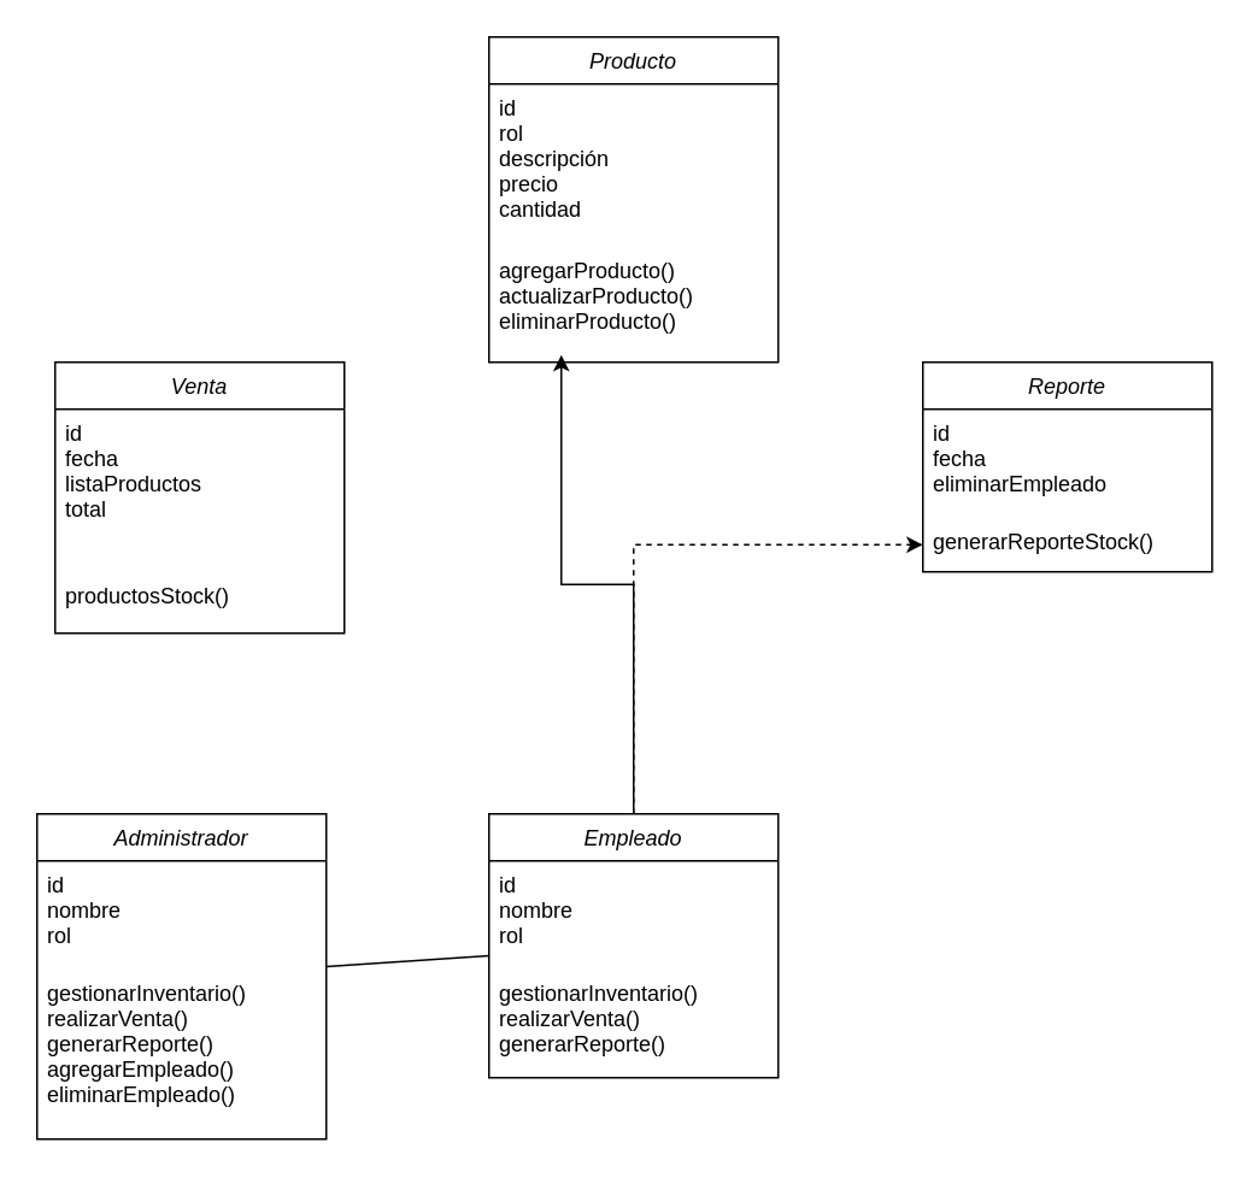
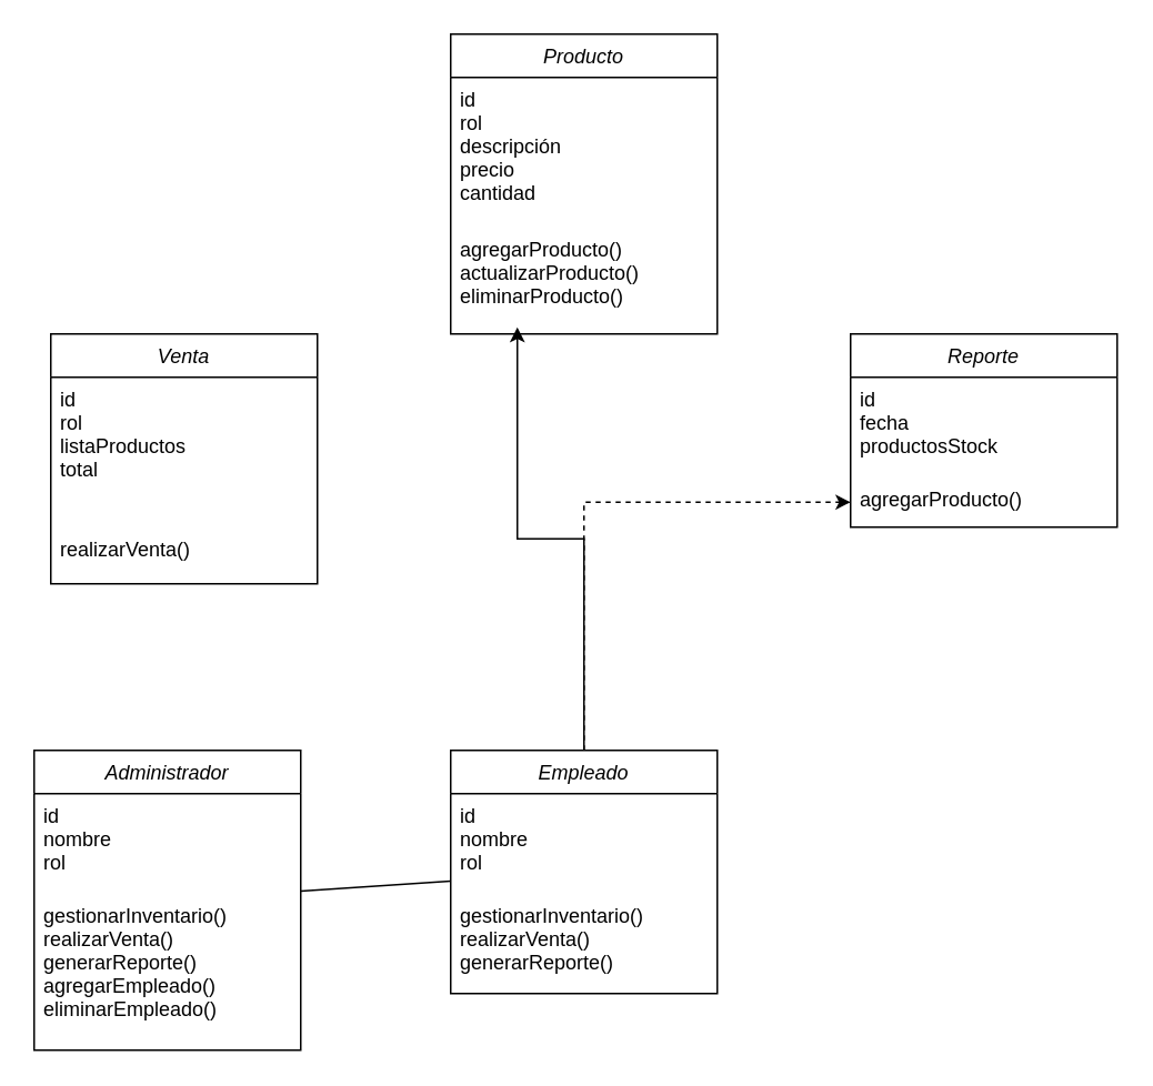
  <mxCell id="0" />
  <mxCell id="1" parent="0" />
  <mxCell id="2" value="Producto" style="swimlane;fontStyle=2;align=center;verticalAlign=top;childLayout=stackLayout;horizontal=1;startSize=26;horizontalStack=0;resizeParent=1;resizeLast=0;collapsible=1;marginBottom=0;rounded=0;shadow=0;strokeWidth=1;" parent="1" vertex="1"><mxGeometry x="270" y="20" width="160" height="180" as="geometry" /></mxCell>
  <mxCell id="3" value="id&#10;rol&#10;descripción&#10;precio&#10;cantidad" style="text;align=left;verticalAlign=top;spacingLeft=4;spacingRight=4;overflow=hidden;rotatable=0;" parent="2" vertex="1"><mxGeometry y="26" width="160" height="90" as="geometry" /></mxCell>
  <mxCell id="4" value="agregarProducto()&#10;actualizarProducto()&#10;eliminarProducto()" style="text;align=left;verticalAlign=top;spacingLeft=4;spacingRight=4;overflow=hidden;rotatable=0;" parent="2" vertex="1"><mxGeometry y="116" width="160" height="60" as="geometry" /></mxCell>
  <mxCell id="5" value="Venta" style="swimlane;fontStyle=2;align=center;verticalAlign=top;childLayout=stackLayout;horizontal=1;startSize=26;horizontalStack=0;resizeParent=1;resizeLast=0;collapsible=1;marginBottom=0;rounded=0;shadow=0;strokeWidth=1;" parent="1" vertex="1"><mxGeometry x="30" y="200" width="160" height="150" as="geometry" /></mxCell>
- <mxCell id="6" value="id&#10;fecha&#10;listaProductos&#10;total" style="text;align=left;verticalAlign=top;spacingLeft=4;spacingRight=4;overflow=hidden;rotatable=0;" parent="5" vertex="1"><mxGeometry y="26" width="160" height="90" as="geometry" /></mxCell>
- <mxCell id="7" value="productosStock()" style="text;align=left;verticalAlign=top;spacingLeft=4;spacingRight=4;overflow=hidden;rotatable=0;" parent="5" vertex="1"><mxGeometry y="116" width="160" height="30" as="geometry" /></mxCell>
+ <mxCell id="6" value="id&#10;rol&#10;listaProductos&#10;total" style="text;align=left;verticalAlign=top;spacingLeft=4;spacingRight=4;overflow=hidden;rotatable=0;" parent="5" vertex="1"><mxGeometry y="26" width="160" height="90" as="geometry" /></mxCell>
+ <mxCell id="7" value="realizarVenta()" style="text;align=left;verticalAlign=top;spacingLeft=4;spacingRight=4;overflow=hidden;rotatable=0;" parent="5" vertex="1"><mxGeometry y="116" width="160" height="30" as="geometry" /></mxCell>
  <mxCell id="8" style="edgeStyle=orthogonalEdgeStyle;rounded=0;orthogonalLoop=1;jettySize=auto;html=1;exitX=0.5;exitY=0;exitDx=0;exitDy=0;entryX=0;entryY=0.5;entryDx=0;entryDy=0;dashed=1;" edge="1" parent="1" source="10" target="15"><mxGeometry relative="1" as="geometry" /></mxCell>
  <mxCell id="9" style="edgeStyle=orthogonalEdgeStyle;rounded=0;orthogonalLoop=1;jettySize=auto;html=1;exitX=0.5;exitY=0;exitDx=0;exitDy=0;entryX=0.25;entryY=1;entryDx=0;entryDy=0;" edge="1" parent="1" source="10" target="4"><mxGeometry relative="1" as="geometry" /></mxCell>
  <mxCell id="10" value="Empleado" style="swimlane;fontStyle=2;align=center;verticalAlign=top;childLayout=stackLayout;horizontal=1;startSize=26;horizontalStack=0;resizeParent=1;resizeLast=0;collapsible=1;marginBottom=0;rounded=0;shadow=0;strokeWidth=1;" parent="1" vertex="1"><mxGeometry x="270" y="450" width="160" height="146" as="geometry" /></mxCell>
  <mxCell id="11" value="id&#10;nombre&#10;rol" style="text;align=left;verticalAlign=top;spacingLeft=4;spacingRight=4;overflow=hidden;rotatable=0;" parent="10" vertex="1"><mxGeometry y="26" width="160" height="60" as="geometry" /></mxCell>
  <mxCell id="12" value="gestionarInventario()&#10;realizarVenta()&#10;generarReporte()" style="text;align=left;verticalAlign=top;spacingLeft=4;spacingRight=4;overflow=hidden;rotatable=0;" parent="10" vertex="1"><mxGeometry y="86" width="160" height="60" as="geometry" /></mxCell>
  <mxCell id="13" value="Reporte" style="swimlane;fontStyle=2;align=center;verticalAlign=top;childLayout=stackLayout;horizontal=1;startSize=26;horizontalStack=0;resizeParent=1;resizeLast=0;collapsible=1;marginBottom=0;rounded=0;shadow=0;strokeWidth=1;" parent="1" vertex="1"><mxGeometry x="510" y="200" width="160" height="116" as="geometry" /></mxCell>
- <mxCell id="14" value="id&#10;fecha&#10;eliminarEmpleado" style="text;align=left;verticalAlign=top;spacingLeft=4;spacingRight=4;overflow=hidden;rotatable=0;" parent="13" vertex="1"><mxGeometry y="26" width="160" height="60" as="geometry" /></mxCell>
- <mxCell id="15" value="generarReporteStock()" style="text;align=left;verticalAlign=top;spacingLeft=4;spacingRight=4;overflow=hidden;rotatable=0;" parent="13" vertex="1"><mxGeometry y="86" width="160" height="30" as="geometry" /></mxCell>
+ <mxCell id="14" value="id&#10;fecha&#10;productosStock" style="text;align=left;verticalAlign=top;spacingLeft=4;spacingRight=4;overflow=hidden;rotatable=0;" parent="13" vertex="1"><mxGeometry y="26" width="160" height="60" as="geometry" /></mxCell>
+ <mxCell id="15" value="agregarProducto()" style="text;align=left;verticalAlign=top;spacingLeft=4;spacingRight=4;overflow=hidden;rotatable=0;" parent="13" vertex="1"><mxGeometry y="86" width="160" height="30" as="geometry" /></mxCell>
  <mxCell id="16" value="Administrador" style="swimlane;fontStyle=2;align=center;verticalAlign=top;childLayout=stackLayout;horizontal=1;startSize=26;horizontalStack=0;resizeParent=1;resizeLast=0;collapsible=1;marginBottom=0;rounded=0;shadow=0;strokeWidth=1;" parent="1" vertex="1"><mxGeometry x="20" y="450" width="160" height="180" as="geometry" /></mxCell>
  <mxCell id="17" value="id&#10;nombre&#10;rol" style="text;align=left;verticalAlign=top;spacingLeft=4;spacingRight=4;overflow=hidden;rotatable=0;" parent="16" vertex="1"><mxGeometry y="26" width="160" height="60" as="geometry" /></mxCell>
  <mxCell id="18" value="gestionarInventario()&#10;realizarVenta()&#10;generarReporte()&#10;agregarEmpleado()&#10;eliminarEmpleado()" style="text;align=left;verticalAlign=top;spacingLeft=4;spacingRight=4;overflow=hidden;rotatable=0;" parent="16" vertex="1"><mxGeometry y="86" width="160" height="90" as="geometry" /></mxCell>
  <mxCell id="19" value="" style="endArrow=none;endSize=10;endFill=1;html=1;" parent="1" source="16" target="10" edge="1"><mxGeometry relative="1" as="geometry" /></mxCell>
